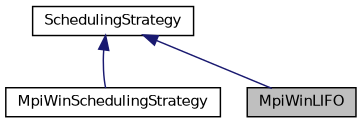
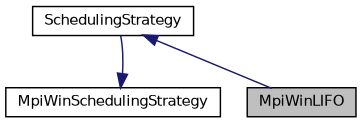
  digraph {
    fontname="DejaVu Sans"
    node [color=black fillcolor=white fontname="DejaVu Sans" fontsize=10 shape=record style=filled]
    edge [color=midnightblue dir=back fontname="DejaVu Sans" fontsize=10 labelfontname=Helvetica labelfontsize=10 style=solid]
    n1 [fillcolor=grey75 fontcolor=black height=0.2 label=MpiWinLIFO width=0.4]
    n2 [height=0.2 label=MpiWinSchedulingStrategy width=0.4]
    n3 [height=0.2 label=SchedulingStrategy width=0.4]
    n3 -> n1
-   n3 -> n2
+   n2 -> n3
  }
